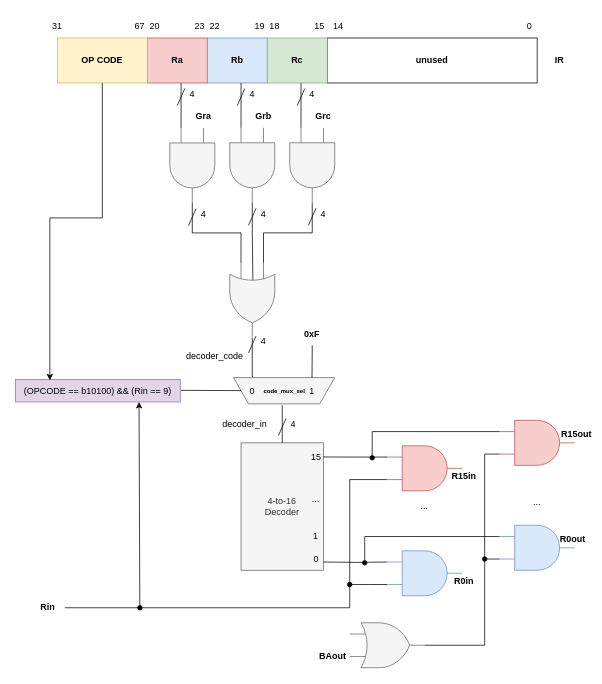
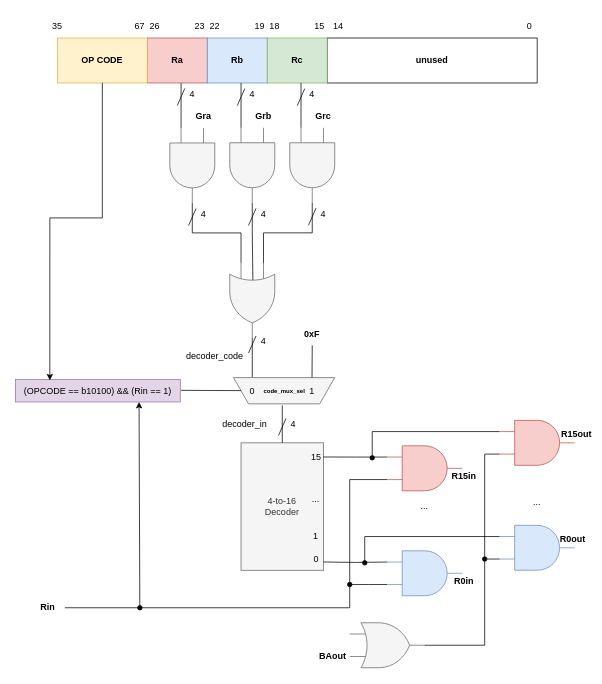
  <mxCell id="0" />
  <mxCell id="1" parent="0" />
  <mxCell id="2" value="" style="rounded=0;whiteSpace=wrap;html=1;fillColor=#f8cecc;strokeColor=#b85450;" vertex="1" parent="1"><mxGeometry x="196" y="50" width="80" height="60" as="geometry" /></mxCell>
  <mxCell id="3" value="" style="rounded=0;whiteSpace=wrap;html=1;" vertex="1" parent="1"><mxGeometry x="436" y="50" width="280" height="60" as="geometry" /></mxCell>
- <mxCell id="4" value="IR" style="text;html=1;strokeColor=none;fillColor=none;align=center;verticalAlign=middle;whiteSpace=wrap;rounded=0;fontStyle=1" vertex="1" parent="1"><mxGeometry x="716" y="65" width="60" height="30" as="geometry" /></mxCell>
  <mxCell id="5" value="Ra" style="text;html=1;strokeColor=none;fillColor=none;align=center;verticalAlign=middle;whiteSpace=wrap;rounded=0;fontStyle=1" vertex="1" parent="1"><mxGeometry x="206" y="65" width="60" height="30" as="geometry" /></mxCell>
  <mxCell id="6" value="" style="rounded=0;whiteSpace=wrap;html=1;fillColor=#fff2cc;strokeColor=#d6b656;" vertex="1" parent="1"><mxGeometry x="76" y="50" width="120" height="60" as="geometry" /></mxCell>
  <mxCell id="7" value="" style="rounded=0;whiteSpace=wrap;html=1;fillColor=#dae8fc;strokeColor=#6c8ebf;" vertex="1" parent="1"><mxGeometry x="276" y="50" width="80" height="60" as="geometry" /></mxCell>
  <mxCell id="8" value="" style="rounded=0;whiteSpace=wrap;html=1;fillColor=#d5e8d4;strokeColor=#82b366;" vertex="1" parent="1"><mxGeometry x="356" y="50" width="80" height="60" as="geometry" /></mxCell>
  <mxCell id="9" value="OP CODE" style="text;html=1;strokeColor=none;fillColor=none;align=center;verticalAlign=middle;whiteSpace=wrap;rounded=0;fontStyle=1" vertex="1" parent="1"><mxGeometry x="106" y="65" width="60" height="30" as="geometry" /></mxCell>
  <mxCell id="10" value="Rb" style="text;html=1;strokeColor=none;fillColor=none;align=center;verticalAlign=middle;whiteSpace=wrap;rounded=0;fontStyle=1" vertex="1" parent="1"><mxGeometry x="286" y="65" width="60" height="30" as="geometry" /></mxCell>
  <mxCell id="11" value="Rc" style="text;html=1;strokeColor=none;fillColor=none;align=center;verticalAlign=middle;whiteSpace=wrap;rounded=0;fontStyle=1" vertex="1" parent="1"><mxGeometry x="366" y="65" width="60" height="30" as="geometry" /></mxCell>
  <mxCell id="12" value="unused" style="text;html=1;strokeColor=none;fillColor=none;align=center;verticalAlign=middle;whiteSpace=wrap;rounded=0;fontStyle=1" vertex="1" parent="1"><mxGeometry x="546" y="65" width="60" height="30" as="geometry" /></mxCell>
- <mxCell id="13" value="31" style="text;html=1;strokeColor=none;fillColor=none;align=center;verticalAlign=middle;whiteSpace=wrap;rounded=0;" vertex="1" parent="1"><mxGeometry x="46" y="20" width="60" height="30" as="geometry" /></mxCell>
+ <mxCell id="13" value="35" style="text;html=1;strokeColor=none;fillColor=none;align=center;verticalAlign=middle;whiteSpace=wrap;rounded=0;" vertex="1" parent="1"><mxGeometry x="46" y="20" width="60" height="30" as="geometry" /></mxCell>
  <mxCell id="14" value="67" style="text;html=1;strokeColor=none;fillColor=none;align=center;verticalAlign=middle;whiteSpace=wrap;rounded=0;" vertex="1" parent="1"><mxGeometry x="156" y="20" width="60" height="30" as="geometry" /></mxCell>
- <mxCell id="15" value="20" style="text;html=1;strokeColor=none;fillColor=none;align=center;verticalAlign=middle;whiteSpace=wrap;rounded=0;" vertex="1" parent="1"><mxGeometry x="176" y="20" width="60" height="30" as="geometry" /></mxCell>
+ <mxCell id="15" value="26" style="text;html=1;strokeColor=none;fillColor=none;align=center;verticalAlign=middle;whiteSpace=wrap;rounded=0;" vertex="1" parent="1"><mxGeometry x="176" y="20" width="60" height="30" as="geometry" /></mxCell>
  <mxCell id="16" value="23" style="text;html=1;strokeColor=none;fillColor=none;align=center;verticalAlign=middle;whiteSpace=wrap;rounded=0;" vertex="1" parent="1"><mxGeometry x="236" y="20" width="60" height="30" as="geometry" /></mxCell>
  <mxCell id="17" value="22" style="text;html=1;strokeColor=none;fillColor=none;align=center;verticalAlign=middle;whiteSpace=wrap;rounded=0;" vertex="1" parent="1"><mxGeometry x="256" y="20" width="60" height="30" as="geometry" /></mxCell>
  <mxCell id="18" value="19" style="text;html=1;strokeColor=none;fillColor=none;align=center;verticalAlign=middle;whiteSpace=wrap;rounded=0;" vertex="1" parent="1"><mxGeometry x="316" y="20" width="60" height="30" as="geometry" /></mxCell>
  <mxCell id="19" value="18" style="text;html=1;strokeColor=none;fillColor=none;align=center;verticalAlign=middle;whiteSpace=wrap;rounded=0;" vertex="1" parent="1"><mxGeometry x="336" y="20" width="60" height="30" as="geometry" /></mxCell>
  <mxCell id="20" value="15" style="text;html=1;strokeColor=none;fillColor=none;align=center;verticalAlign=middle;whiteSpace=wrap;rounded=0;" vertex="1" parent="1"><mxGeometry x="396" y="20" width="60" height="30" as="geometry" /></mxCell>
  <mxCell id="21" value="14" style="text;html=1;strokeColor=none;fillColor=none;align=center;verticalAlign=middle;whiteSpace=wrap;rounded=0;" vertex="1" parent="1"><mxGeometry x="421" y="20" width="60" height="30" as="geometry" /></mxCell>
  <mxCell id="22" value="0" style="text;html=1;strokeColor=none;fillColor=none;align=center;verticalAlign=middle;whiteSpace=wrap;rounded=0;" vertex="1" parent="1"><mxGeometry x="676" y="20" width="60" height="30" as="geometry" /></mxCell>
  <mxCell id="23" style="edgeStyle=orthogonalEdgeStyle;rounded=0;orthogonalLoop=1;jettySize=auto;html=1;exitX=1;exitY=0.5;exitDx=0;exitDy=0;exitPerimeter=0;entryX=0;entryY=0.75;entryDx=0;entryDy=0;entryPerimeter=0;endArrow=none;endFill=0;" edge="1" parent="1" source="24" target="42"><mxGeometry relative="1" as="geometry" /></mxCell>
  <mxCell id="24" value="" style="verticalLabelPosition=bottom;shadow=0;dashed=0;align=center;html=1;verticalAlign=top;shape=mxgraph.electrical.logic_gates.logic_gate;operation=and;rotation=90;fillColor=#f5f5f5;strokeColor=#666666;fontColor=#333333;" vertex="1" parent="1"><mxGeometry x="206" y="190" width="100" height="60" as="geometry" /></mxCell>
  <mxCell id="25" value="&lt;b&gt;Gra&lt;/b&gt;" style="text;html=1;strokeColor=none;fillColor=none;align=center;verticalAlign=middle;whiteSpace=wrap;rounded=0;" vertex="1" parent="1"><mxGeometry x="246" y="140" width="50" height="30" as="geometry" /></mxCell>
  <mxCell id="26" value="" style="endArrow=none;html=1;rounded=0;exitX=0;exitY=0.75;exitDx=0;exitDy=0;exitPerimeter=0;entryX=0.563;entryY=1.004;entryDx=0;entryDy=0;entryPerimeter=0;" edge="1" parent="1" source="24" target="2"><mxGeometry width="50" height="50" relative="1" as="geometry"><mxPoint x="306" y="290" as="sourcePoint" /><mxPoint x="241" y="120" as="targetPoint" /></mxGeometry></mxCell>
  <mxCell id="27" style="edgeStyle=orthogonalEdgeStyle;rounded=0;orthogonalLoop=1;jettySize=auto;html=1;exitX=1;exitY=0.5;exitDx=0;exitDy=0;exitPerimeter=0;entryX=0.242;entryY=0.486;entryDx=0;entryDy=0;entryPerimeter=0;endArrow=none;endFill=0;" edge="1" parent="1" source="28" target="42"><mxGeometry relative="1" as="geometry" /></mxCell>
  <mxCell id="28" value="" style="verticalLabelPosition=bottom;shadow=0;dashed=0;align=center;html=1;verticalAlign=top;shape=mxgraph.electrical.logic_gates.logic_gate;operation=and;rotation=90;fillColor=#f5f5f5;fontColor=#333333;strokeColor=#666666;" vertex="1" parent="1"><mxGeometry x="286" y="189.76" width="100" height="60" as="geometry" /></mxCell>
  <mxCell id="29" value="&lt;b&gt;Grb&lt;/b&gt;" style="text;html=1;strokeColor=none;fillColor=none;align=center;verticalAlign=middle;whiteSpace=wrap;rounded=0;" vertex="1" parent="1"><mxGeometry x="326" y="139.76" width="50" height="30" as="geometry" /></mxCell>
  <mxCell id="30" value="" style="endArrow=none;html=1;rounded=0;exitX=0;exitY=0.75;exitDx=0;exitDy=0;exitPerimeter=0;entryX=0.563;entryY=1.004;entryDx=0;entryDy=0;entryPerimeter=0;" edge="1" parent="1" source="28"><mxGeometry width="50" height="50" relative="1" as="geometry"><mxPoint x="386" y="289.76" as="sourcePoint" /><mxPoint x="321.04" y="110" as="targetPoint" /></mxGeometry></mxCell>
  <mxCell id="31" style="edgeStyle=orthogonalEdgeStyle;rounded=0;orthogonalLoop=1;jettySize=auto;html=1;exitX=1;exitY=0.5;exitDx=0;exitDy=0;exitPerimeter=0;entryX=0;entryY=0.25;entryDx=0;entryDy=0;entryPerimeter=0;endArrow=none;endFill=0;" edge="1" parent="1" source="32" target="42"><mxGeometry relative="1" as="geometry" /></mxCell>
  <mxCell id="32" value="" style="verticalLabelPosition=bottom;shadow=0;dashed=0;align=center;html=1;verticalAlign=top;shape=mxgraph.electrical.logic_gates.logic_gate;operation=and;rotation=90;fillColor=#f5f5f5;fontColor=#333333;strokeColor=#666666;" vertex="1" parent="1"><mxGeometry x="366" y="189.76" width="100" height="60" as="geometry" /></mxCell>
  <mxCell id="33" value="&lt;b&gt;Grc&lt;/b&gt;" style="text;html=1;strokeColor=none;fillColor=none;align=center;verticalAlign=middle;whiteSpace=wrap;rounded=0;" vertex="1" parent="1"><mxGeometry x="406" y="139.76" width="50" height="30" as="geometry" /></mxCell>
  <mxCell id="34" value="" style="endArrow=none;html=1;rounded=0;exitX=0;exitY=0.75;exitDx=0;exitDy=0;exitPerimeter=0;entryX=0.563;entryY=1.004;entryDx=0;entryDy=0;entryPerimeter=0;" edge="1" parent="1" source="32"><mxGeometry width="50" height="50" relative="1" as="geometry"><mxPoint x="466" y="289.76" as="sourcePoint" /><mxPoint x="401.04" y="110" as="targetPoint" /></mxGeometry></mxCell>
  <mxCell id="35" value="" style="endArrow=none;html=1;rounded=0;entryX=0;entryY=0.25;entryDx=0;entryDy=0;" edge="1" parent="1" target="36"><mxGeometry width="50" height="50" relative="1" as="geometry"><mxPoint x="236" y="140" as="sourcePoint" /><mxPoint x="236" y="120" as="targetPoint" /></mxGeometry></mxCell>
  <mxCell id="36" value="4" style="text;html=1;strokeColor=none;fillColor=none;align=center;verticalAlign=middle;whiteSpace=wrap;rounded=0;" vertex="1" parent="1"><mxGeometry x="246" y="109.76" width="20" height="30" as="geometry" /></mxCell>
  <mxCell id="37" value="" style="endArrow=none;html=1;rounded=0;entryX=0;entryY=0.25;entryDx=0;entryDy=0;" edge="1" parent="1" target="38"><mxGeometry width="50" height="50" relative="1" as="geometry"><mxPoint x="316" y="140.24" as="sourcePoint" /><mxPoint x="316" y="120.24" as="targetPoint" /></mxGeometry></mxCell>
  <mxCell id="38" value="4" style="text;html=1;strokeColor=none;fillColor=none;align=center;verticalAlign=middle;whiteSpace=wrap;rounded=0;" vertex="1" parent="1"><mxGeometry x="326" y="110" width="20" height="30" as="geometry" /></mxCell>
  <mxCell id="39" value="" style="endArrow=none;html=1;rounded=0;entryX=0;entryY=0.25;entryDx=0;entryDy=0;" edge="1" parent="1" target="40"><mxGeometry width="50" height="50" relative="1" as="geometry"><mxPoint x="396" y="140.24" as="sourcePoint" /><mxPoint x="396" y="120.24" as="targetPoint" /></mxGeometry></mxCell>
  <mxCell id="40" value="4" style="text;html=1;strokeColor=none;fillColor=none;align=center;verticalAlign=middle;whiteSpace=wrap;rounded=0;" vertex="1" parent="1"><mxGeometry x="406" y="110" width="20" height="30" as="geometry" /></mxCell>
  <mxCell id="41" style="edgeStyle=orthogonalEdgeStyle;rounded=0;orthogonalLoop=1;jettySize=auto;html=1;exitX=1;exitY=0.5;exitDx=0;exitDy=0;exitPerimeter=0;endArrow=none;endFill=0;entryX=0.815;entryY=1.013;entryDx=0;entryDy=0;entryPerimeter=0;" edge="1" parent="1" source="42" target="53"><mxGeometry relative="1" as="geometry"><mxPoint x="336" y="500" as="targetPoint" /></mxGeometry></mxCell>
  <mxCell id="42" value="" style="verticalLabelPosition=bottom;shadow=0;dashed=0;align=center;html=1;verticalAlign=top;shape=mxgraph.electrical.logic_gates.logic_gate;operation=or;rotation=90;fillColor=#f5f5f5;fontColor=#333333;strokeColor=#666666;" vertex="1" parent="1"><mxGeometry x="286" y="370" width="100" height="60" as="geometry" /></mxCell>
  <mxCell id="43" value="" style="endArrow=none;html=1;rounded=0;entryX=0;entryY=0.25;entryDx=0;entryDy=0;" edge="1" parent="1" target="44"><mxGeometry width="50" height="50" relative="1" as="geometry"><mxPoint x="251" y="300.24" as="sourcePoint" /><mxPoint x="251" y="280.24" as="targetPoint" /></mxGeometry></mxCell>
  <mxCell id="44" value="4" style="text;html=1;strokeColor=none;fillColor=none;align=center;verticalAlign=middle;whiteSpace=wrap;rounded=0;" vertex="1" parent="1"><mxGeometry x="261" y="270" width="20" height="30" as="geometry" /></mxCell>
  <mxCell id="45" value="" style="endArrow=none;html=1;rounded=0;entryX=0;entryY=0.25;entryDx=0;entryDy=0;" edge="1" parent="1" target="46"><mxGeometry width="50" height="50" relative="1" as="geometry"><mxPoint x="331" y="300" as="sourcePoint" /><mxPoint x="331" y="280" as="targetPoint" /></mxGeometry></mxCell>
  <mxCell id="46" value="4" style="text;html=1;strokeColor=none;fillColor=none;align=center;verticalAlign=middle;whiteSpace=wrap;rounded=0;" vertex="1" parent="1"><mxGeometry x="341" y="269.76" width="20" height="30" as="geometry" /></mxCell>
  <mxCell id="47" value="" style="endArrow=none;html=1;rounded=0;entryX=0;entryY=0.25;entryDx=0;entryDy=0;" edge="1" parent="1" target="48"><mxGeometry width="50" height="50" relative="1" as="geometry"><mxPoint x="411" y="299.76" as="sourcePoint" /><mxPoint x="411" y="279.76" as="targetPoint" /></mxGeometry></mxCell>
  <mxCell id="48" value="4" style="text;html=1;strokeColor=none;fillColor=none;align=center;verticalAlign=middle;whiteSpace=wrap;rounded=0;" vertex="1" parent="1"><mxGeometry x="421" y="269.52" width="20" height="30" as="geometry" /></mxCell>
  <mxCell id="49" value="" style="endArrow=none;html=1;rounded=0;entryX=0;entryY=0.25;entryDx=0;entryDy=0;" edge="1" parent="1" target="50"><mxGeometry width="50" height="50" relative="1" as="geometry"><mxPoint x="331" y="470.24" as="sourcePoint" /><mxPoint x="331" y="450.24" as="targetPoint" /></mxGeometry></mxCell>
  <mxCell id="50" value="4" style="text;html=1;strokeColor=none;fillColor=none;align=center;verticalAlign=middle;whiteSpace=wrap;rounded=0;" vertex="1" parent="1"><mxGeometry x="341" y="440" width="20" height="30" as="geometry" /></mxCell>
  <mxCell id="51" value="decoder_code" style="text;html=1;strokeColor=none;fillColor=none;align=center;verticalAlign=middle;whiteSpace=wrap;rounded=0;" vertex="1" parent="1"><mxGeometry x="256" y="460" width="60" height="30" as="geometry" /></mxCell>
  <mxCell id="52" value="" style="group;" vertex="1" connectable="0" parent="1"><mxGeometry x="306" y="503" width="140" height="35" as="geometry" /></mxCell>
  <mxCell id="53" value="" style="shape=trapezoid;perimeter=trapezoidPerimeter;whiteSpace=wrap;html=1;fixedSize=1;rounded=0;sketch=0;rotation=-180;fillColor=#f5f5f5;strokeColor=#666666;fontColor=#333333;" vertex="1" parent="52"><mxGeometry x="5" width="135" height="35" as="geometry" /></mxCell>
  <mxCell id="54" value="0" style="text;html=1;strokeColor=none;fillColor=none;align=center;verticalAlign=middle;whiteSpace=wrap;rounded=0;sketch=0;" vertex="1" parent="52"><mxGeometry y="2.5" width="60" height="30" as="geometry" /></mxCell>
  <mxCell id="55" value="1" style="text;html=1;strokeColor=none;fillColor=none;align=center;verticalAlign=middle;whiteSpace=wrap;rounded=0;sketch=0;" vertex="1" parent="52"><mxGeometry x="80" y="2.5" width="60" height="30" as="geometry" /></mxCell>
  <mxCell id="56" value="&lt;font style=&quot;font-size: 8px&quot;&gt;&lt;b style=&quot;line-height: 0.9&quot;&gt;code_mux_sel&lt;br&gt;&lt;/b&gt;&lt;/font&gt;" style="text;html=1;strokeColor=none;fillColor=none;align=center;verticalAlign=middle;whiteSpace=wrap;rounded=0;sketch=0;" vertex="1" parent="52"><mxGeometry x="38.75" y="2" width="67.5" height="30" as="geometry" /></mxCell>
  <mxCell id="57" value="" style="endArrow=none;html=1;rounded=0;" edge="1" parent="1"><mxGeometry width="50" height="50" relative="1" as="geometry"><mxPoint x="415.71" y="503" as="sourcePoint" /><mxPoint x="416" y="460" as="targetPoint" /></mxGeometry></mxCell>
  <mxCell id="58" value="0xF" style="text;html=1;strokeColor=none;fillColor=none;align=center;verticalAlign=middle;whiteSpace=wrap;rounded=0;fontStyle=1" vertex="1" parent="1"><mxGeometry x="386" y="430" width="60" height="30" as="geometry" /></mxCell>
  <mxCell id="59" value="4-to-16&lt;br&gt;Decoder" style="rounded=0;whiteSpace=wrap;html=1;fillColor=#f5f5f5;fontColor=#333333;strokeColor=#666666;" vertex="1" parent="1"><mxGeometry x="321" y="590" width="110" height="170" as="geometry" /></mxCell>
  <mxCell id="60" value="" style="endArrow=none;html=1;rounded=0;entryX=0.5;entryY=0;entryDx=0;entryDy=0;" edge="1" parent="1" target="59"><mxGeometry width="50" height="50" relative="1" as="geometry"><mxPoint x="376" y="540" as="sourcePoint" /><mxPoint x="426" y="440" as="targetPoint" /></mxGeometry></mxCell>
  <mxCell id="61" value="" style="endArrow=none;html=1;rounded=0;entryX=0;entryY=0.25;entryDx=0;entryDy=0;" edge="1" parent="1" target="62"><mxGeometry width="50" height="50" relative="1" as="geometry"><mxPoint x="371" y="580.24" as="sourcePoint" /><mxPoint x="371" y="560.24" as="targetPoint" /></mxGeometry></mxCell>
  <mxCell id="62" value="4" style="text;html=1;strokeColor=none;fillColor=none;align=center;verticalAlign=middle;whiteSpace=wrap;rounded=0;" vertex="1" parent="1"><mxGeometry x="381" y="550" width="20" height="30" as="geometry" /></mxCell>
  <mxCell id="63" value="15" style="text;html=1;strokeColor=none;fillColor=none;align=center;verticalAlign=middle;whiteSpace=wrap;rounded=0;" vertex="1" parent="1"><mxGeometry x="414" y="594" width="15" height="30" as="geometry" /></mxCell>
  <mxCell id="64" value="..." style="text;html=1;strokeColor=none;fillColor=none;align=center;verticalAlign=middle;whiteSpace=wrap;rounded=0;" vertex="1" parent="1"><mxGeometry x="391" y="650" width="60" height="30" as="geometry" /></mxCell>
  <mxCell id="65" value="1" style="text;html=1;strokeColor=none;fillColor=none;align=center;verticalAlign=middle;whiteSpace=wrap;rounded=0;" vertex="1" parent="1"><mxGeometry x="391" y="700" width="60" height="30" as="geometry" /></mxCell>
  <mxCell id="66" value="0" style="text;html=1;strokeColor=none;fillColor=none;align=center;verticalAlign=middle;whiteSpace=wrap;rounded=0;" vertex="1" parent="1"><mxGeometry x="414" y="730" width="15" height="30" as="geometry" /></mxCell>
  <mxCell id="67" style="edgeStyle=orthogonalEdgeStyle;rounded=0;orthogonalLoop=1;jettySize=auto;html=1;exitX=0;exitY=0.25;exitDx=0;exitDy=0;exitPerimeter=0;startArrow=none;startFill=0;endArrow=none;endFill=0;entryX=0.996;entryY=0.111;entryDx=0;entryDy=0;entryPerimeter=0;" edge="1" parent="1" source="69" target="59"><mxGeometry relative="1" as="geometry"><mxPoint x="436" y="609.023" as="targetPoint" /></mxGeometry></mxCell>
  <mxCell id="68" style="edgeStyle=orthogonalEdgeStyle;rounded=0;orthogonalLoop=1;jettySize=auto;html=1;exitX=0;exitY=0.75;exitDx=0;exitDy=0;exitPerimeter=0;startArrow=none;startFill=0;endArrow=none;endFill=0;" edge="1" parent="1" source="69"><mxGeometry relative="1" as="geometry"><mxPoint x="86" y="810" as="targetPoint" /><Array as="points"><mxPoint x="466" y="639" /><mxPoint x="466" y="810" /></Array></mxGeometry></mxCell>
  <mxCell id="69" value="" style="verticalLabelPosition=bottom;shadow=0;dashed=0;align=center;html=1;verticalAlign=top;shape=mxgraph.electrical.logic_gates.logic_gate;operation=and;fillColor=#f8cecc;strokeColor=#b85450;" vertex="1" parent="1"><mxGeometry x="516" y="594" width="100" height="60" as="geometry" /></mxCell>
  <mxCell id="70" style="edgeStyle=orthogonalEdgeStyle;rounded=0;orthogonalLoop=1;jettySize=auto;html=1;exitX=0;exitY=0.25;exitDx=0;exitDy=0;exitPerimeter=0;startArrow=none;startFill=0;endArrow=oval;endFill=1;" edge="1" parent="1" source="72"><mxGeometry relative="1" as="geometry"><mxPoint x="496" y="610" as="targetPoint" /><Array as="points"><mxPoint x="496" y="575" /></Array></mxGeometry></mxCell>
  <mxCell id="71" style="edgeStyle=orthogonalEdgeStyle;rounded=0;orthogonalLoop=1;jettySize=auto;html=1;exitX=0;exitY=0.75;exitDx=0;exitDy=0;exitPerimeter=0;startArrow=none;startFill=0;endArrow=none;endFill=0;" edge="1" parent="1" source="72"><mxGeometry relative="1" as="geometry"><mxPoint x="566" y="860" as="targetPoint" /><Array as="points"><mxPoint x="646" y="605" /><mxPoint x="646" y="860" /></Array></mxGeometry></mxCell>
  <mxCell id="72" value="" style="verticalLabelPosition=bottom;shadow=0;dashed=0;align=center;html=1;verticalAlign=top;shape=mxgraph.electrical.logic_gates.logic_gate;operation=and;fillColor=#f8cecc;strokeColor=#b85450;" vertex="1" parent="1"><mxGeometry x="666" y="560" width="100" height="60" as="geometry" /></mxCell>
  <mxCell id="73" style="edgeStyle=orthogonalEdgeStyle;rounded=0;orthogonalLoop=1;jettySize=auto;html=1;exitX=0;exitY=0.25;exitDx=0;exitDy=0;exitPerimeter=0;startArrow=none;startFill=0;endArrow=none;endFill=0;entryX=1;entryY=0.935;entryDx=0;entryDy=0;entryPerimeter=0;" edge="1" parent="1" target="59"><mxGeometry relative="1" as="geometry"><mxPoint x="436" y="749" as="targetPoint" /><mxPoint x="516" y="749" as="sourcePoint" /></mxGeometry></mxCell>
  <mxCell id="74" style="edgeStyle=orthogonalEdgeStyle;rounded=0;orthogonalLoop=1;jettySize=auto;html=1;exitX=0;exitY=0.75;exitDx=0;exitDy=0;exitPerimeter=0;startArrow=none;startFill=0;endArrow=oval;endFill=1;" edge="1" parent="1" source="75"><mxGeometry relative="1" as="geometry"><mxPoint x="466" y="779" as="targetPoint" /></mxGeometry></mxCell>
  <mxCell id="75" value="" style="verticalLabelPosition=bottom;shadow=0;dashed=0;align=center;html=1;verticalAlign=top;shape=mxgraph.electrical.logic_gates.logic_gate;operation=and;fillColor=#dae8fc;strokeColor=#6c8ebf;" vertex="1" parent="1"><mxGeometry x="516" y="734" width="100" height="60" as="geometry" /></mxCell>
  <mxCell id="76" style="edgeStyle=orthogonalEdgeStyle;rounded=0;orthogonalLoop=1;jettySize=auto;html=1;exitX=0;exitY=0.25;exitDx=0;exitDy=0;exitPerimeter=0;startArrow=none;startFill=0;endArrow=oval;endFill=1;" edge="1" parent="1" source="78"><mxGeometry relative="1" as="geometry"><mxPoint x="486" y="750" as="targetPoint" /><Array as="points"><mxPoint x="486" y="715" /></Array></mxGeometry></mxCell>
  <mxCell id="77" style="edgeStyle=orthogonalEdgeStyle;rounded=0;orthogonalLoop=1;jettySize=auto;html=1;exitX=0;exitY=0.75;exitDx=0;exitDy=0;exitPerimeter=0;startArrow=none;startFill=0;endArrow=oval;endFill=1;" edge="1" parent="1" source="78"><mxGeometry relative="1" as="geometry"><mxPoint x="646" y="745.286" as="targetPoint" /></mxGeometry></mxCell>
  <mxCell id="78" value="" style="verticalLabelPosition=bottom;shadow=0;dashed=0;align=center;html=1;verticalAlign=top;shape=mxgraph.electrical.logic_gates.logic_gate;operation=and;fillColor=#dae8fc;strokeColor=#6c8ebf;" vertex="1" parent="1"><mxGeometry x="666" y="700" width="100" height="60" as="geometry" /></mxCell>
  <mxCell id="79" value="decoder_in" style="text;html=1;strokeColor=none;fillColor=none;align=center;verticalAlign=middle;whiteSpace=wrap;rounded=0;" vertex="1" parent="1"><mxGeometry x="296" y="550" width="60" height="30" as="geometry" /></mxCell>
  <mxCell id="80" value="&lt;b&gt;Rin&lt;/b&gt;" style="text;html=1;strokeColor=none;fillColor=none;align=center;verticalAlign=middle;whiteSpace=wrap;rounded=0;" vertex="1" parent="1"><mxGeometry x="51" y="794" width="25" height="30" as="geometry" /></mxCell>
  <mxCell id="81" value="" style="verticalLabelPosition=bottom;shadow=0;dashed=0;align=center;html=1;verticalAlign=top;shape=mxgraph.electrical.logic_gates.logic_gate;operation=or;fillColor=#f5f5f5;strokeColor=#666666;fontColor=#333333;" vertex="1" parent="1"><mxGeometry x="466" y="830" width="100" height="60" as="geometry" /></mxCell>
  <mxCell id="82" value="&lt;b&gt;BAout&lt;/b&gt;" style="text;html=1;strokeColor=none;fillColor=none;align=center;verticalAlign=middle;whiteSpace=wrap;rounded=0;" vertex="1" parent="1"><mxGeometry x="426" y="860" width="35" height="30" as="geometry" /></mxCell>
  <mxCell id="83" value="&lt;b&gt;R15in&lt;/b&gt;" style="text;html=1;strokeColor=none;fillColor=none;align=center;verticalAlign=middle;whiteSpace=wrap;rounded=0;" vertex="1" parent="1"><mxGeometry x="606" y="620" width="25" height="30" as="geometry" /></mxCell>
  <mxCell id="84" value="&lt;b&gt;R15out&lt;/b&gt;" style="text;html=1;strokeColor=none;fillColor=none;align=center;verticalAlign=middle;whiteSpace=wrap;rounded=0;" vertex="1" parent="1"><mxGeometry x="756" y="564" width="25" height="30" as="geometry" /></mxCell>
  <mxCell id="85" value="&lt;b&gt;R0in&lt;/b&gt;" style="text;html=1;strokeColor=none;fillColor=none;align=center;verticalAlign=middle;whiteSpace=wrap;rounded=0;" vertex="1" parent="1"><mxGeometry x="606" y="760" width="25" height="30" as="geometry" /></mxCell>
  <mxCell id="86" value="&lt;b&gt;R0out&lt;/b&gt;" style="text;html=1;strokeColor=none;fillColor=none;align=center;verticalAlign=middle;whiteSpace=wrap;rounded=0;" vertex="1" parent="1"><mxGeometry x="751" y="704" width="25" height="30" as="geometry" /></mxCell>
  <mxCell id="87" value="..." style="text;html=1;strokeColor=none;fillColor=none;align=center;verticalAlign=middle;whiteSpace=wrap;rounded=0;" vertex="1" parent="1"><mxGeometry x="536" y="660" width="60" height="30" as="geometry" /></mxCell>
  <mxCell id="88" value="..." style="text;html=1;strokeColor=none;fillColor=none;align=center;verticalAlign=middle;whiteSpace=wrap;rounded=0;" vertex="1" parent="1"><mxGeometry x="686" y="654" width="60" height="30" as="geometry" /></mxCell>
  <mxCell id="89" value="" style="endArrow=none;html=1;rounded=0;" edge="1" parent="1"><mxGeometry width="50" height="50" relative="1" as="geometry"><mxPoint x="321" y="520.364" as="sourcePoint" /><mxPoint x="241" y="520" as="targetPoint" /></mxGeometry></mxCell>
- <mxCell id="90" value="(OPCODE == b10100) &amp;amp;&amp;amp; (Rin == 9)" style="text;html=1;strokeColor=#9673a6;fillColor=#e1d5e7;align=center;verticalAlign=middle;whiteSpace=wrap;rounded=0;" vertex="1" parent="1"><mxGeometry x="20" y="505.5" width="220" height="30" as="geometry" /></mxCell>
+ <mxCell id="90" value="(OPCODE == b10100) &amp;amp;&amp;amp; (Rin == 1)" style="text;html=1;strokeColor=#9673a6;fillColor=#e1d5e7;align=center;verticalAlign=middle;whiteSpace=wrap;rounded=0;" vertex="1" parent="1"><mxGeometry x="20" y="505.5" width="220" height="30" as="geometry" /></mxCell>
  <mxCell id="91" value="" style="endArrow=classic;html=1;rounded=0;exitX=0.5;exitY=1;exitDx=0;exitDy=0;entryX=0.209;entryY=0.039;entryDx=0;entryDy=0;entryPerimeter=0;" edge="1" parent="1" source="6" target="90"><mxGeometry width="50" height="50" relative="1" as="geometry"><mxPoint x="276" y="320" as="sourcePoint" /><mxPoint x="66" y="490" as="targetPoint" /><Array as="points"><mxPoint x="136" y="290" /><mxPoint x="66" y="290" /></Array></mxGeometry></mxCell>
  <mxCell id="92" value="" style="endArrow=classic;html=1;rounded=0;startArrow=oval;startFill=1;entryX=0.75;entryY=1;entryDx=0;entryDy=0;" edge="1" parent="1" target="90"><mxGeometry width="50" height="50" relative="1" as="geometry"><mxPoint x="186" y="810" as="sourcePoint" /><mxPoint x="186" y="540" as="targetPoint" /></mxGeometry></mxCell>
